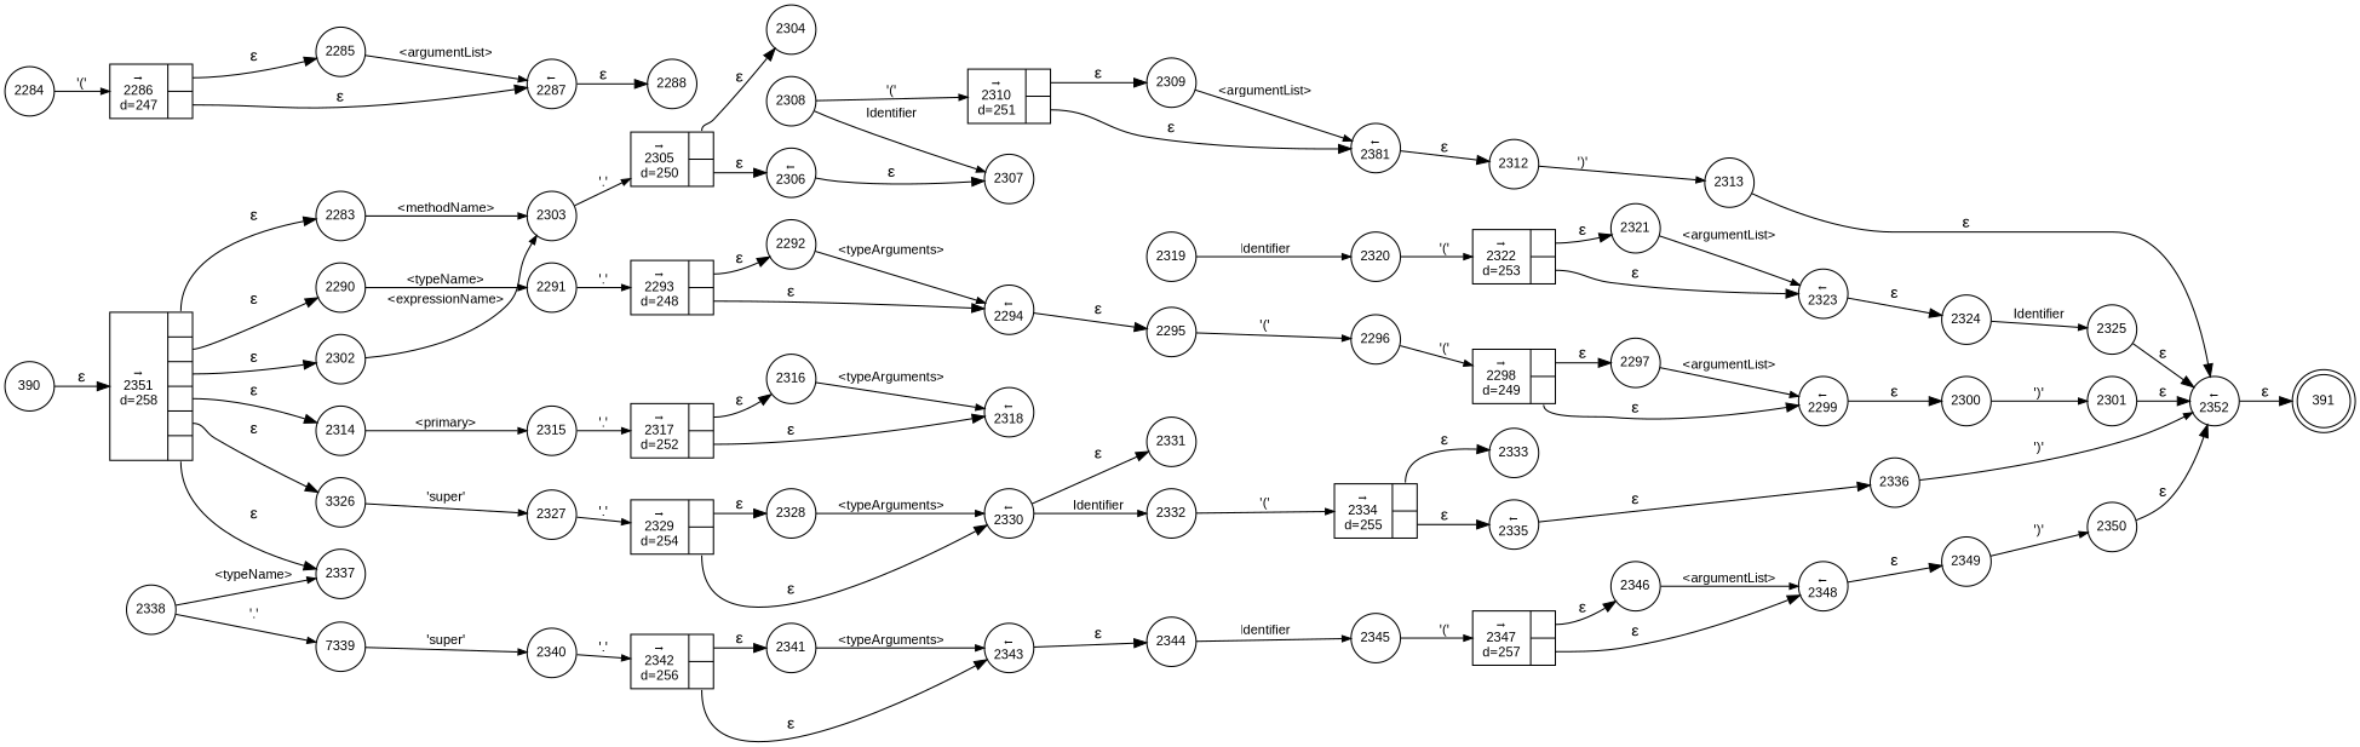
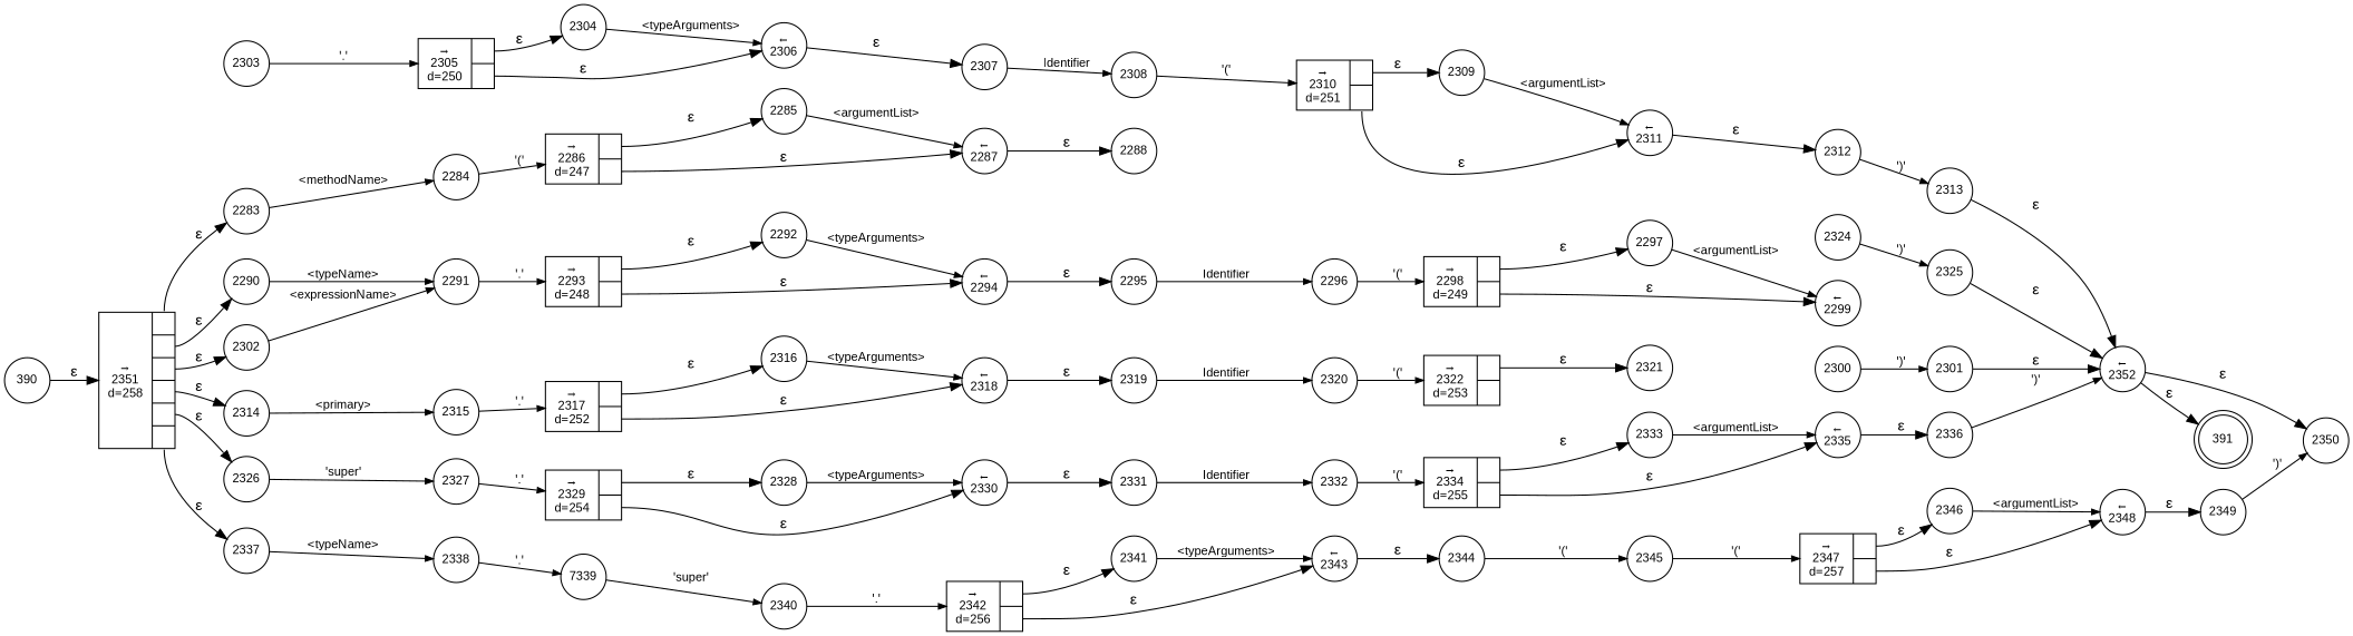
  digraph {
    fontname="Liberation Sans"
    rankdir=LR
    node [fixedsize=true fontname="Liberation Sans" fontsize=11 shape=circle peripheries=1]
    edge [fontname="Liberation Sans"]
    n1 [label=391 shape=doublecircle width=.6 peripheries=""]
    n2 [label=2304 width=.55]
    n3 [label="&larr;\n2306" width=.55]
    n4 [label=2307 width=.55]
    n5 [fixedsize=false label="{&rarr;\n2305\nd=250|{<p0>|<p1>}}" shape=record]
    n6 [label=2308 width=.55]
    n7 [fixedsize=false label="{&rarr;\n2310\nd=251|{<p0>|<p1>}}" shape=record]
    n8 [label=2309 width=.55]
-   n9 [label="&larr;\n2381" width=.55]
+   n9 [label="&larr;\n2311" width=.55]
    n10 [label=2312 width=.55]
    n11 [label=390 width=.55]
    n12 [fixedsize=false label="{&rarr;\n2351\nd=258|{<p0>|<p1>|<p2>|<p3>|<p4>|<p5>}}" shape=record]
    n13 [label=2314 width=.55]
-   n14 [label=3326 width=.55]
+   n14 [label=2326 width=.55]
    n15 [label=2337 width=.55]
    n16 [label=2283 width=.55]
    n17 [label=2290 width=.55]
    n18 [label=2302 width=.55]
    n19 [label=2313 width=.55]
    n20 [label="&larr;\n2352" width=.55]
    n21 [label=2315 width=.55]
    n22 [fixedsize=false label="{&rarr;\n2317\nd=252|{<p0>|<p1>}}" shape=record]
    n23 [label=2316 width=.55]
    n24 [label="&larr;\n2318" width=.55]
    n25 [label=2319 width=.55]
    n26 [label=2320 width=.55]
    n27 [fixedsize=false label="{&rarr;\n2322\nd=253|{<p0>|<p1>}}" shape=record]
    n28 [label=2321 width=.55]
-   n29 [label="&larr;\n2323" width=.55]
    n30 [label=2324 width=.55]
    n31 [label=2325 width=.55]
    n32 [label=2327 width=.55]
    n33 [fixedsize=false label="{&rarr;\n2329\nd=254|{<p0>|<p1>}}" shape=record]
    n34 [label=2328 width=.55]
    n35 [label="&larr;\n2330" width=.55]
    n36 [label=2331 width=.55]
    n37 [label=2332 width=.55]
    n38 [fixedsize=false label="{&rarr;\n2334\nd=255|{<p0>|<p1>}}" shape=record]
    n39 [label=2333 width=.55]
    n40 [label="&larr;\n2335" width=.55]
    n41 [label=2336 width=.55]
    n42 [label=2338 width=.55]
    n43 [label=7339 width=.55]
    n44 [label=2340 width=.55]
    n45 [fixedsize=false label="{&rarr;\n2342\nd=256|{<p0>|<p1>}}" shape=record]
    n46 [label=2341 width=.55]
    n47 [label="&larr;\n2343" width=.55]
    n48 [label=2344 width=.55]
    n49 [label=2345 width=.55]
    n50 [fixedsize=false label="{&rarr;\n2347\nd=257|{<p0>|<p1>}}" shape=record]
    n51 [label=2346 width=.55]
    n52 [label="&larr;\n2348" width=.55]
    n53 [label=2349 width=.55]
    n54 [label=2350 width=.55]
    n55 [label=2284 width=.55]
    n56 [label=2291 width=.55]
    n57 [label=2303 width=.55]
    n58 [fixedsize=false label="{&rarr;\n2286\nd=247|{<p0>|<p1>}}" shape=record]
    n59 [label=2285 width=.55]
    n60 [label="&larr;\n2287" width=.55]
    n61 [label=2288 width=.55]
    n62 [fixedsize=false label="{&rarr;\n2293\nd=248|{<p0>|<p1>}}" shape=record]
    n63 [label=2292 width=.55]
    n64 [label="&larr;\n2294" width=.55]
    n65 [label=2295 width=.55]
    n66 [label=2296 width=.55]
    n67 [fixedsize=false label="{&rarr;\n2298\nd=249|{<p0>|<p1>}}" shape=record]
    n68 [label=2297 width=.55]
    n69 [label="&larr;\n2299" width=.55]
    n70 [label=2300 width=.55]
    n71 [label=2301 width=.55]
+   n2 -> n3 [arrowhead=normal arrowsize=.7 fontsize=11 label="<typeArguments>"]
    n3 -> n4 [label="&epsilon;"]
-   n6 -> n4 [arrowhead=normal arrowsize=.7 fontsize=11 label=Identifier]
+   n4 -> n6 [arrowhead=normal arrowsize=.7 fontsize=11 label=Identifier]
    n5 -> n2 [label="&epsilon;" tailport=p0]
    n5 -> n3 [label="&epsilon;" tailport=p1]
    n6 -> n7 [arrowhead=normal arrowsize=.7 fontsize=11 label="'('"]
    n7 -> n8 [label="&epsilon;" tailport=p0]
    n7 -> n9 [label="&epsilon;" tailport=p1]
    n8 -> n9 [arrowhead=normal arrowsize=.7 fontsize=11 label="<argumentList>"]
    n9 -> n10 [label="&epsilon;"]
    n10 -> n19 [arrowhead=normal arrowsize=.7 fontsize=11 label="')'"]
    n11 -> n12 [label="&epsilon;"]
    n12 -> n13 [label="&epsilon;" tailport=p3]
    n12 -> n14 [label="&epsilon;" tailport=p4]
    n12 -> n15 [label="&epsilon;" tailport=p5]
    n12 -> n16 [label="&epsilon;" tailport=p0]
    n12 -> n17 [label="&epsilon;" tailport=p1]
    n12 -> n18 [label="&epsilon;" tailport=p2]
    n13 -> n21 [arrowhead=normal arrowsize=.7 fontsize=11 label="<primary>"]
    n14 -> n32 [arrowhead=normal arrowsize=.7 fontsize=11 label="'super'"]
-   n42 -> n15 [arrowhead=normal arrowsize=.7 fontsize=11 label="<typeName>"]
-   n16 -> n57 [arrowhead=normal arrowsize=.7 fontsize=11 label="<methodName>"]
+   n15 -> n42 [arrowhead=normal arrowsize=.7 fontsize=11 label="<typeName>"]
+   n16 -> n55 [arrowhead=normal arrowsize=.7 fontsize=11 label="<methodName>"]
    n17 -> n56 [arrowhead=normal arrowsize=.7 fontsize=11 label="<typeName>"]
-   n18 -> n57 [arrowhead=normal arrowsize=.7 fontsize=11 label="<expressionName>"]
+   n18 -> n56 [arrowhead=normal arrowsize=.7 fontsize=11 label="<expressionName>"]
    n19 -> n20 [label="&epsilon;"]
    n20 -> n1 [label="&epsilon;"]
    n21 -> n22 [arrowhead=normal arrowsize=.7 fontsize=11 label="'.'"]
    n22 -> n23 [label="&epsilon;" tailport=p0]
    n22 -> n24 [label="&epsilon;" tailport=p1]
    n23 -> n24 [arrowhead=normal arrowsize=.7 fontsize=11 label="<typeArguments>"]
+   n24 -> n25 [label="&epsilon;"]
    n25 -> n26 [arrowhead=normal arrowsize=.7 fontsize=11 label=Identifier]
    n26 -> n27 [arrowhead=normal arrowsize=.7 fontsize=11 label="'('"]
    n27 -> n28 [label="&epsilon;" tailport=p0]
-   n27 -> n29 [label="&epsilon;" tailport=p1]
-   n28 -> n29 [arrowhead=normal arrowsize=.7 fontsize=11 label="<argumentList>"]
-   n29 -> n30 [label="&epsilon;"]
-   n30 -> n31 [arrowhead=normal arrowsize=.7 fontsize=11 label=Identifier]
+   n30 -> n31 [arrowhead=normal arrowsize=.7 fontsize=11 label="')'"]
    n31 -> n20 [label="&epsilon;"]
    n32 -> n33 [arrowhead=normal arrowsize=.7 fontsize=11 label="'.'"]
    n33 -> n34 [label="&epsilon;" tailport=p0]
    n33 -> n35 [label="&epsilon;" tailport=p1]
    n34 -> n35 [arrowhead=normal arrowsize=.7 fontsize=11 label="<typeArguments>"]
    n35 -> n36 [label="&epsilon;"]
-   n35 -> n37 [arrowhead=normal arrowsize=.7 fontsize=11 label=Identifier]
+   n36 -> n37 [arrowhead=normal arrowsize=.7 fontsize=11 label=Identifier]
    n37 -> n38 [arrowhead=normal arrowsize=.7 fontsize=11 label="'('"]
    n38 -> n39 [label="&epsilon;" tailport=p0]
    n38 -> n40 [label="&epsilon;" tailport=p1]
+   n39 -> n40 [arrowhead=normal arrowsize=.7 fontsize=11 label="<argumentList>"]
    n40 -> n41 [label="&epsilon;"]
    n41 -> n20 [arrowhead=normal arrowsize=.7 fontsize=11 label="')'"]
    n42 -> n43 [arrowhead=normal arrowsize=.7 fontsize=11 label="'.'"]
    n43 -> n44 [arrowhead=normal arrowsize=.7 fontsize=11 label="'super'"]
    n44 -> n45 [arrowhead=normal arrowsize=.7 fontsize=11 label="'.'"]
    n45 -> n46 [label="&epsilon;" tailport=p0]
    n45 -> n47 [label="&epsilon;" tailport=p1]
    n46 -> n47 [arrowhead=normal arrowsize=.7 fontsize=11 label="<typeArguments>"]
    n47 -> n48 [label="&epsilon;"]
-   n48 -> n49 [arrowhead=normal arrowsize=.7 fontsize=11 label=Identifier]
+   n48 -> n49 [arrowhead=normal arrowsize=.7 fontsize=11 label="'('"]
    n49 -> n50 [arrowhead=normal arrowsize=.7 fontsize=11 label="'('"]
    n50 -> n51 [label="&epsilon;" tailport=p0]
    n50 -> n52 [label="&epsilon;" tailport=p1]
    n51 -> n52 [arrowhead=normal arrowsize=.7 fontsize=11 label="<argumentList>"]
    n52 -> n53 [label="&epsilon;"]
    n53 -> n54 [arrowhead=normal arrowsize=.7 fontsize=11 label="')'"]
-   n54 -> n20 [label="&epsilon;"]
+   n20 -> n54 [label="&epsilon;"]
    n55 -> n58 [arrowhead=normal arrowsize=.7 fontsize=11 label="'('"]
    n56 -> n62 [arrowhead=normal arrowsize=.7 fontsize=11 label="'.'"]
    n57 -> n5 [arrowhead=normal arrowsize=.7 fontsize=11 label="'.'"]
    n58 -> n59 [label="&epsilon;" tailport=p0]
    n58 -> n60 [label="&epsilon;" tailport=p1]
    n59 -> n60 [arrowhead=normal arrowsize=.7 fontsize=11 label="<argumentList>"]
    n60 -> n61 [label="&epsilon;"]
    n62 -> n63 [label="&epsilon;" tailport=p0]
    n62 -> n64 [label="&epsilon;" tailport=p1]
    n63 -> n64 [arrowhead=normal arrowsize=.7 fontsize=11 label="<typeArguments>"]
    n64 -> n65 [label="&epsilon;"]
-   n65 -> n66 [arrowhead=normal arrowsize=.7 fontsize=11 label="'('"]
+   n65 -> n66 [arrowhead=normal arrowsize=.7 fontsize=11 label=Identifier]
    n66 -> n67 [arrowhead=normal arrowsize=.7 fontsize=11 label="'('"]
    n67 -> n68 [label="&epsilon;" tailport=p0]
    n67 -> n69 [label="&epsilon;" tailport=p1]
    n68 -> n69 [arrowhead=normal arrowsize=.7 fontsize=11 label="<argumentList>"]
-   n69 -> n70 [label="&epsilon;"]
    n70 -> n71 [arrowhead=normal arrowsize=.7 fontsize=11 label="')'"]
    n71 -> n20 [label="&epsilon;"]
  }
